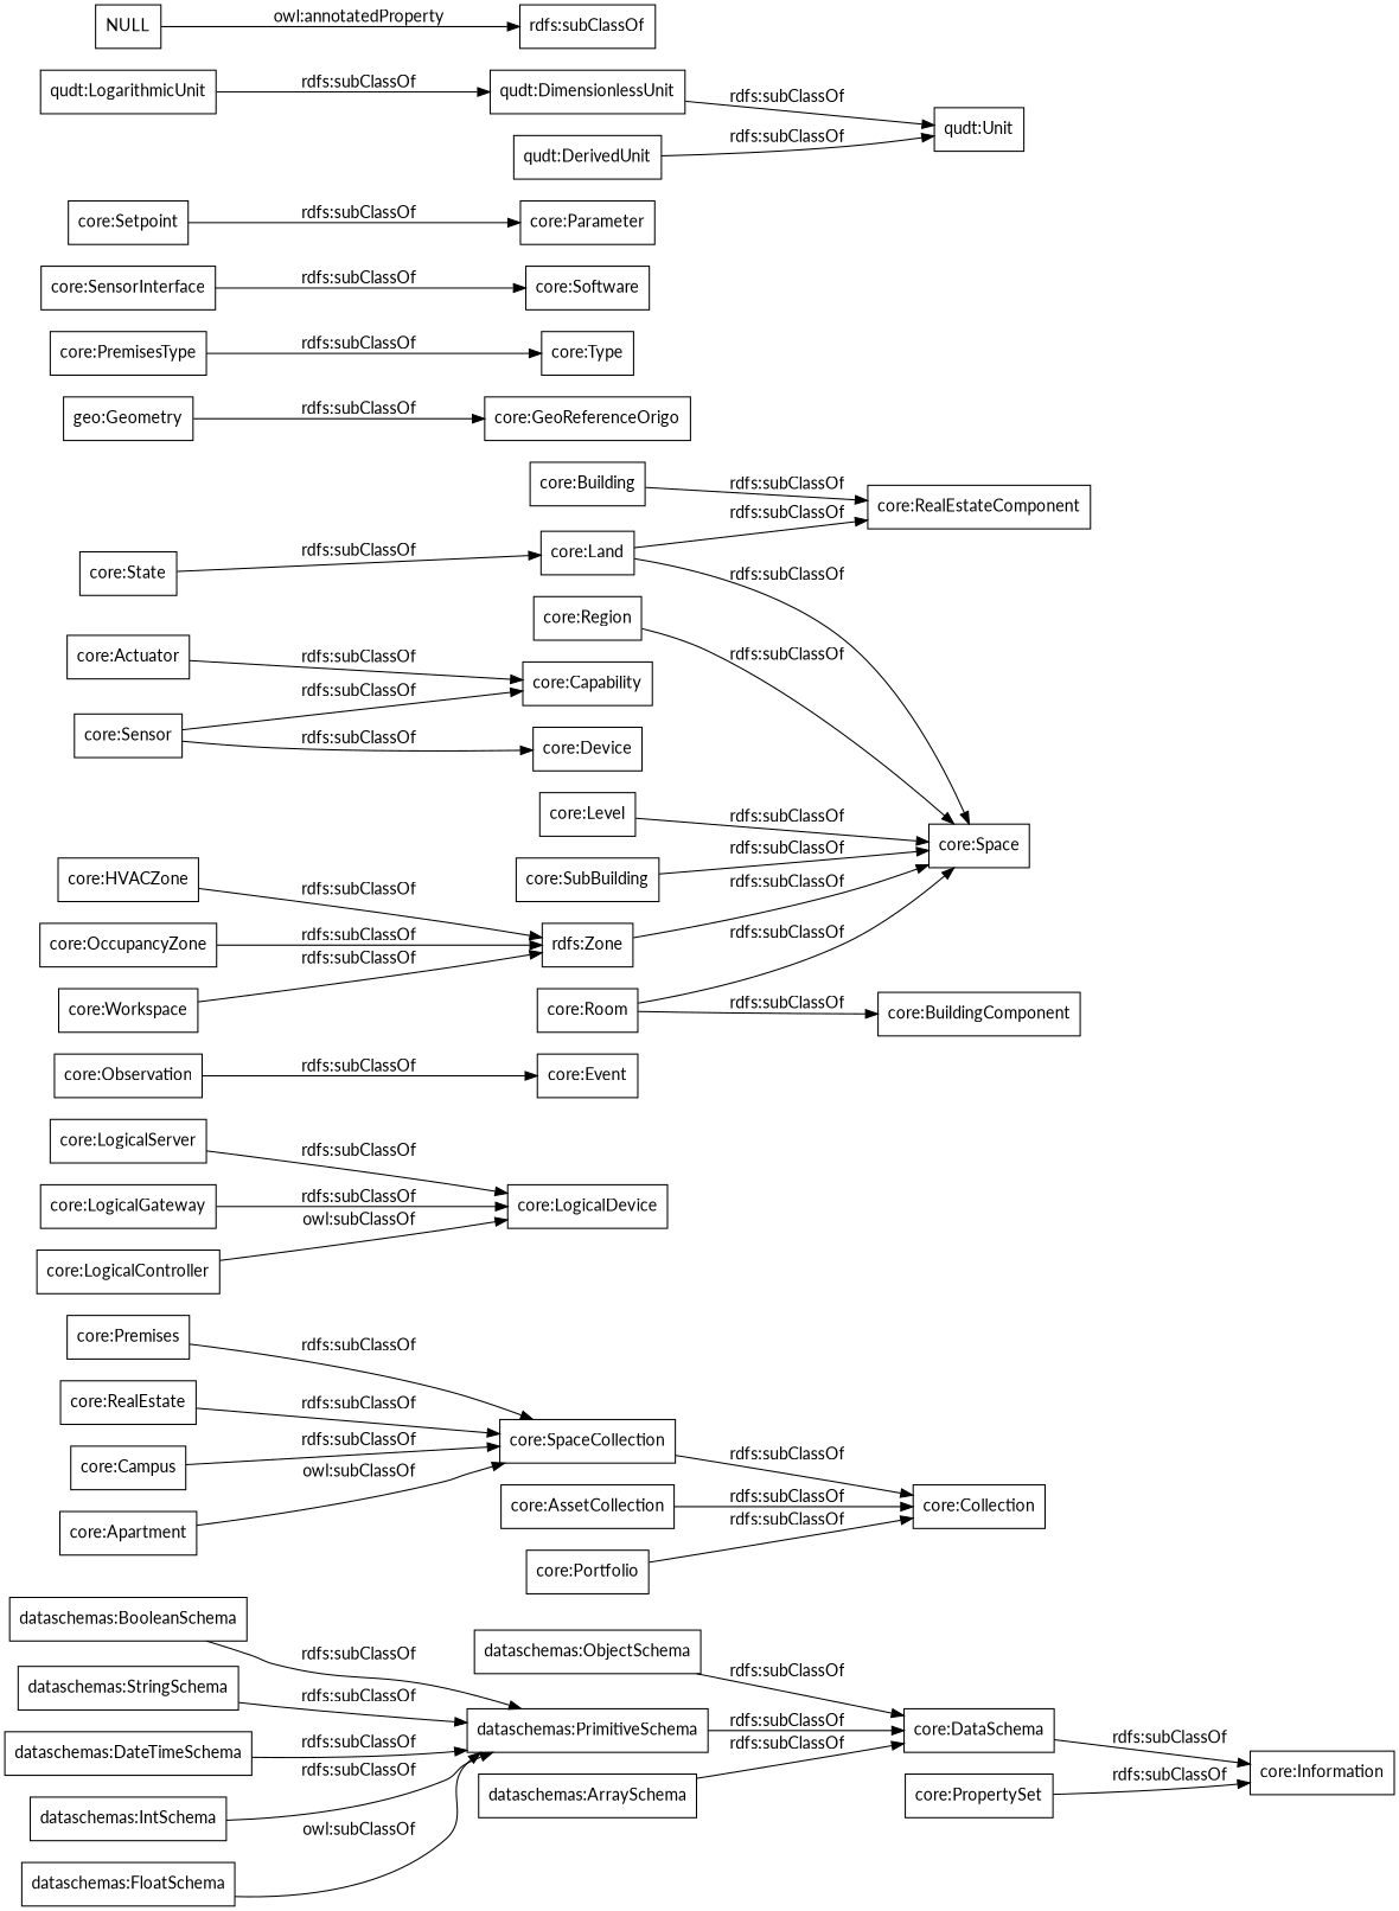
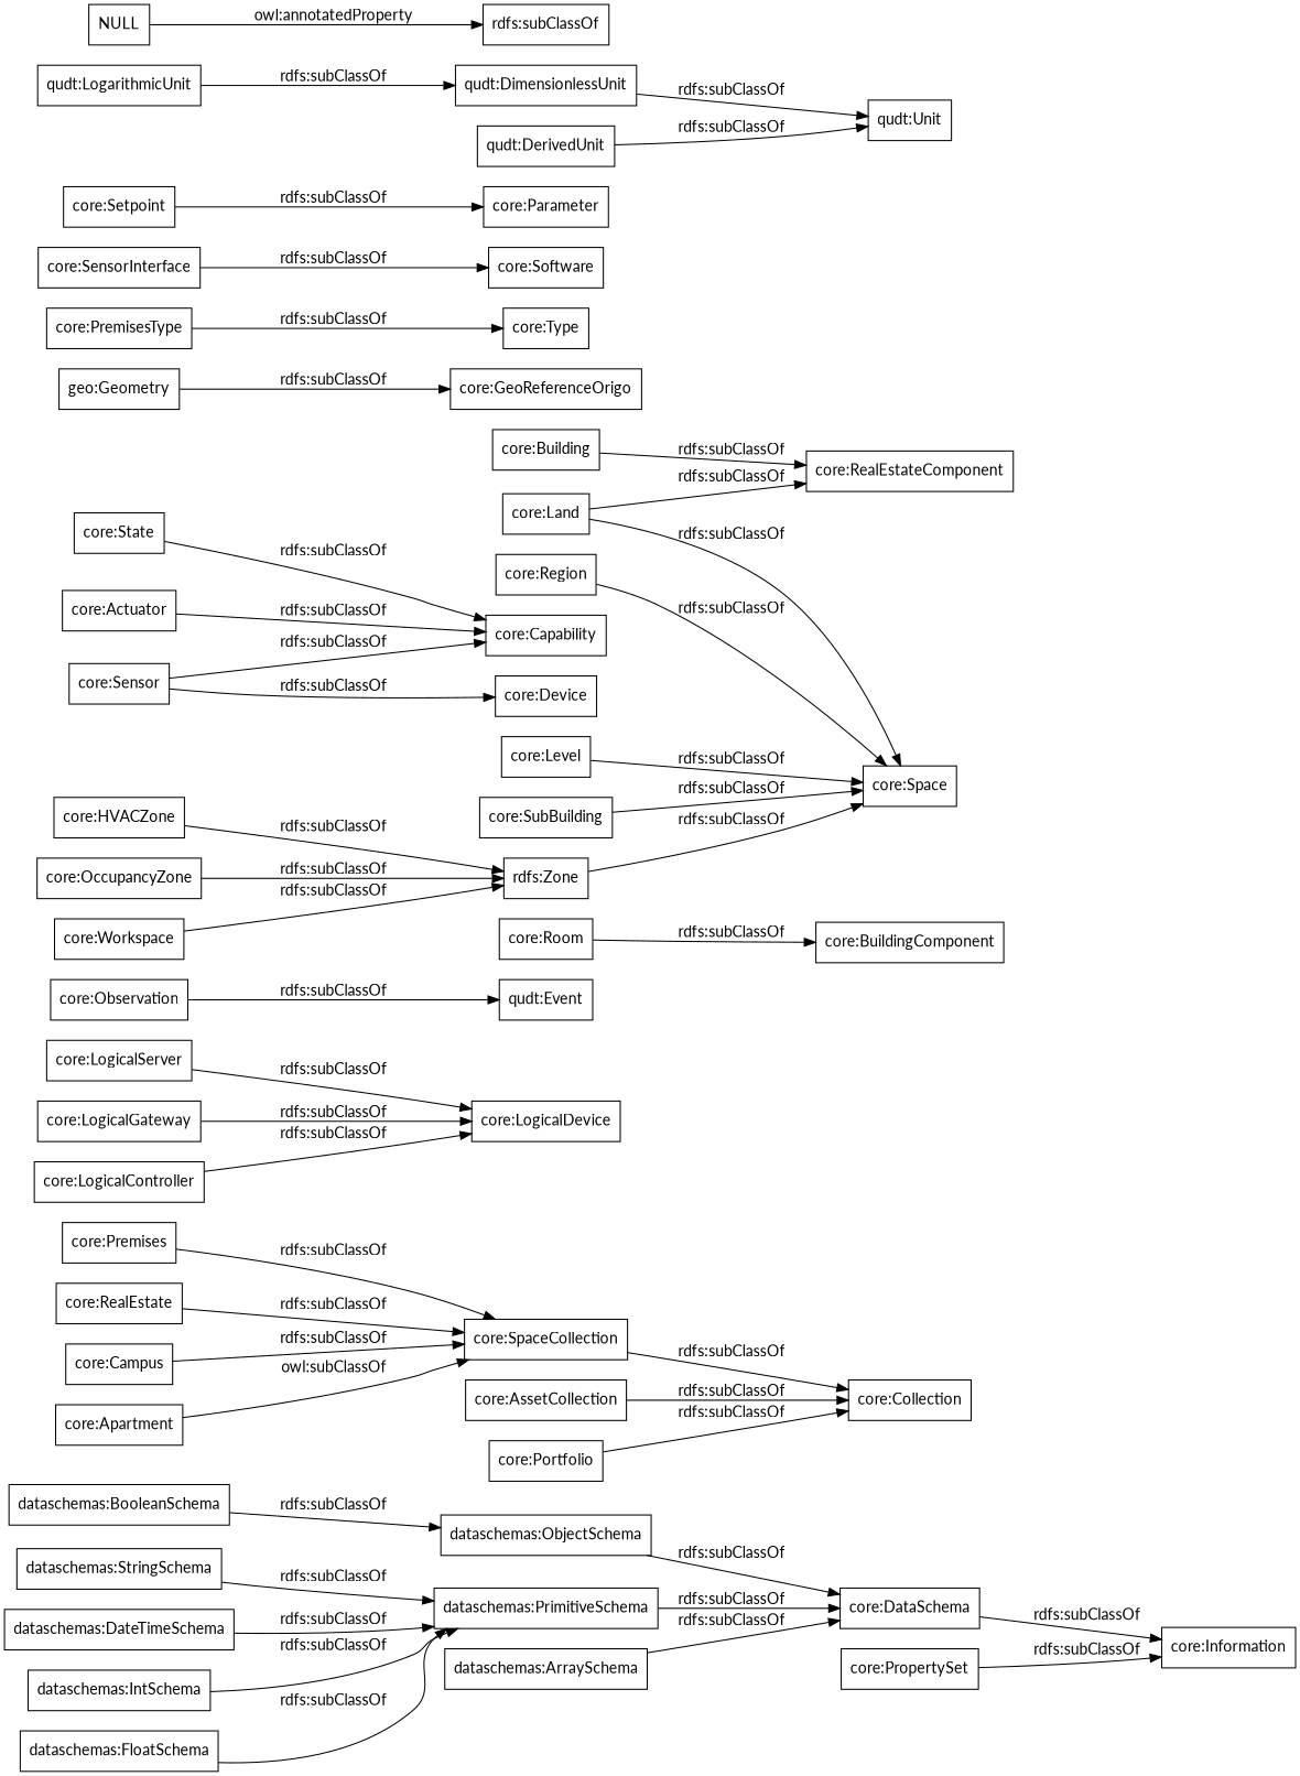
  digraph {
    fontname=Lato
    rankdir=LR
    node [color=black fontname=Lato shape=rectangle]
    edge [fontname=Lato]
    "dataschemas:StringSchema"
    "dataschemas:PrimitiveSchema"
    "core:DataSchema"
    "core:Information"
    "dataschemas:ObjectSchema"
    "dataschemas:IntSchema"
    "dataschemas:FloatSchema"
    "dataschemas:DateTimeSchema"
    "dataschemas:BooleanSchema"
    "dataschemas:ArraySchema"
    "core:Premises"
    "core:SpaceCollection"
    "core:Collection"
    "core:LogicalServer"
    "core:LogicalDevice"
    "core:Observation"
-   "core:Event"
+   "core:Event" [label="qudt:Event"]
    "core:LogicalGateway"
    "core:Level"
    "core:Space"
    "core:PropertySet"
    "core:AssetCollection"
    "core:Land"
    "core:RealEstateComponent"
    n25 [label="rdfs:Zone"]
    "core:Sensor"
    "core:Capability"
    "core:Device"
    "core:Portfolio"
    "core:Building"
    "core:Actuator"
    "core:RealEstate"
    "core:Workspace"
    "geo:Geometry"
    "core:GeoReferenceOrigo"
    "core:Region"
    "core:Campus"
    "core:PremisesType"
    "core:Type"
    "core:SubBuilding"
    "core:Apartment"
    "core:State"
    "core:HVACZone"
    "core:Room"
    "core:BuildingComponent"
    "core:LogicalController"
    "core:SensorInterface"
    "core:Software"
    "core:OccupancyZone"
    "core:Setpoint"
    "core:Parameter"
    "qudt:LogarithmicUnit"
    "qudt:DimensionlessUnit"
    "qudt:Unit"
    "qudt:DerivedUnit"
    NULL
    "rdfs:subClassOf"
    "dataschemas:StringSchema" -> "dataschemas:PrimitiveSchema" [label="rdfs:subClassOf"]
    "dataschemas:PrimitiveSchema" -> "core:DataSchema" [label="rdfs:subClassOf"]
    "core:DataSchema" -> "core:Information" [label="rdfs:subClassOf"]
    "dataschemas:ObjectSchema" -> "core:DataSchema" [label="rdfs:subClassOf"]
    "dataschemas:IntSchema" -> "dataschemas:PrimitiveSchema" [label="rdfs:subClassOf"]
-   "dataschemas:FloatSchema" -> "dataschemas:PrimitiveSchema" [label="owl:subClassOf"]
+   "dataschemas:FloatSchema" -> "dataschemas:PrimitiveSchema" [label="rdfs:subClassOf"]
    "dataschemas:DateTimeSchema" -> "dataschemas:PrimitiveSchema" [label="rdfs:subClassOf"]
-   "dataschemas:BooleanSchema" -> "dataschemas:PrimitiveSchema" [label="rdfs:subClassOf"]
+   "dataschemas:BooleanSchema" -> "dataschemas:ObjectSchema" [label="rdfs:subClassOf"]
    "dataschemas:ArraySchema" -> "core:DataSchema" [label="rdfs:subClassOf"]
    "core:Premises" -> "core:SpaceCollection" [label="rdfs:subClassOf"]
    "core:SpaceCollection" -> "core:Collection" [label="rdfs:subClassOf"]
    "core:LogicalServer" -> "core:LogicalDevice" [label="rdfs:subClassOf"]
    "core:Observation" -> "core:Event" [label="rdfs:subClassOf"]
    "core:LogicalGateway" -> "core:LogicalDevice" [label="rdfs:subClassOf"]
    "core:Level" -> "core:Space" [label="rdfs:subClassOf"]
    "core:PropertySet" -> "core:Information" [label="rdfs:subClassOf"]
    "core:AssetCollection" -> "core:Collection" [label="rdfs:subClassOf"]
    "core:Land" -> "core:Space" [label="rdfs:subClassOf"]
    "core:Land" -> "core:RealEstateComponent" [label="rdfs:subClassOf"]
    n25 -> "core:Space" [label="rdfs:subClassOf"]
    "core:Sensor" -> "core:Capability" [label="rdfs:subClassOf"]
    "core:Sensor" -> "core:Device" [label="rdfs:subClassOf"]
    "core:Portfolio" -> "core:Collection" [label="rdfs:subClassOf"]
    "core:Building" -> "core:RealEstateComponent" [label="rdfs:subClassOf"]
    "core:Actuator" -> "core:Capability" [label="rdfs:subClassOf"]
    "core:RealEstate" -> "core:SpaceCollection" [label="rdfs:subClassOf"]
    "core:Workspace" -> n25 [label="rdfs:subClassOf"]
    "geo:Geometry" -> "core:GeoReferenceOrigo" [label="rdfs:subClassOf"]
    "core:Region" -> "core:Space" [label="rdfs:subClassOf"]
    "core:Campus" -> "core:SpaceCollection" [label="rdfs:subClassOf"]
    "core:PremisesType" -> "core:Type" [label="rdfs:subClassOf"]
    "core:SubBuilding" -> "core:Space" [label="rdfs:subClassOf"]
    "core:Apartment" -> "core:SpaceCollection" [label="owl:subClassOf"]
-   "core:State" -> "core:Land" [label="rdfs:subClassOf"]
+   "core:State" -> "core:Capability" [label="rdfs:subClassOf"]
    "core:HVACZone" -> n25 [label="rdfs:subClassOf"]
-   "core:Room" -> "core:Space" [label="rdfs:subClassOf"]
    "core:Room" -> "core:BuildingComponent" [label="rdfs:subClassOf"]
-   "core:LogicalController" -> "core:LogicalDevice" [label="owl:subClassOf"]
+   "core:LogicalController" -> "core:LogicalDevice" [label="rdfs:subClassOf"]
    "core:SensorInterface" -> "core:Software" [label="rdfs:subClassOf"]
    "core:OccupancyZone" -> n25 [label="rdfs:subClassOf"]
    "core:Setpoint" -> "core:Parameter" [label="rdfs:subClassOf"]
    "qudt:LogarithmicUnit" -> "qudt:DimensionlessUnit" [label="rdfs:subClassOf"]
    "qudt:DimensionlessUnit" -> "qudt:Unit" [label="rdfs:subClassOf"]
    "qudt:DerivedUnit" -> "qudt:Unit" [label="rdfs:subClassOf"]
    NULL -> "rdfs:subClassOf" [label="owl:annotatedProperty"]
  }
